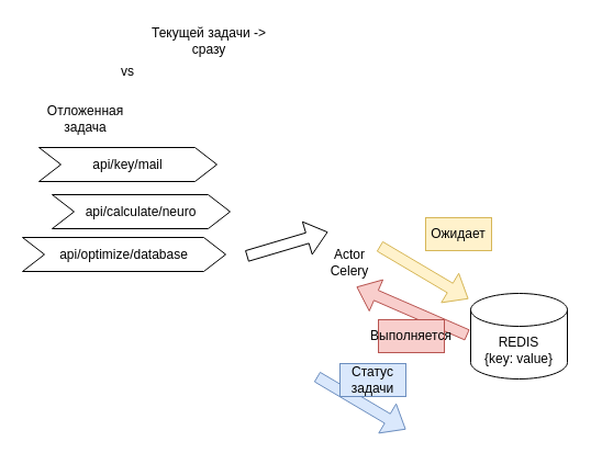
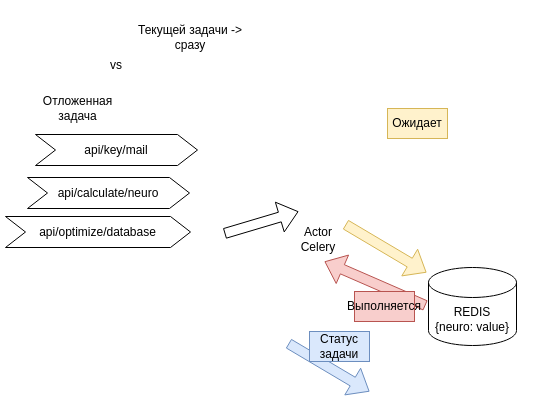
  <mxCell id="0" />
  <mxCell id="1" parent="0" />
  <mxCell id="2" value="api/key/mail" style="shape=step;perimeter=stepPerimeter;whiteSpace=wrap;html=1;fixedSize=1;" vertex="1" parent="1"><mxGeometry x="35" y="134" width="162" height="31" as="geometry" /></mxCell>
- <mxCell id="3" value="api/calculate/neuro" style="shape=step;perimeter=stepPerimeter;whiteSpace=wrap;html=1;fixedSize=1;" vertex="1" parent="1"><mxGeometry x="47" y="177" width="162" height="31" as="geometry" /></mxCell>
- <mxCell id="4" value="api/optimize/database" style="shape=step;perimeter=stepPerimeter;whiteSpace=wrap;html=1;fixedSize=1;" vertex="1" parent="1"><mxGeometry x="20" y="216" width="185" height="31" as="geometry" /></mxCell>
+ <mxCell id="3" value="api/calculate/neuro" style="shape=step;perimeter=stepPerimeter;whiteSpace=wrap;html=1;fixedSize=1;" vertex="1" parent="1"><mxGeometry x="27" y="177" width="162" height="31" as="geometry" /></mxCell>
+ <mxCell id="4" value="api/optimize/database" style="shape=step;perimeter=stepPerimeter;whiteSpace=wrap;html=1;fixedSize=1;" vertex="1" parent="1"><mxGeometry x="5" y="216" width="185" height="31" as="geometry" /></mxCell>
  <mxCell id="5" value="Отложенная задача" style="text;html=1;strokeColor=none;fillColor=none;align=center;verticalAlign=middle;whiteSpace=wrap;rounded=0;" vertex="1" parent="1"><mxGeometry x="39" y="89" width="77" height="37" as="geometry" /></mxCell>
  <mxCell id="6" value="Текущей задачи -&amp;gt; сразу" style="text;html=1;strokeColor=none;fillColor=none;align=center;verticalAlign=middle;whiteSpace=wrap;rounded=0;" vertex="1" parent="1"><mxGeometry x="127" y="20" width="126" height="34" as="geometry" /></mxCell>
  <mxCell id="7" value="vs" style="text;html=1;strokeColor=none;fillColor=none;align=center;verticalAlign=middle;whiteSpace=wrap;rounded=0;" vertex="1" parent="1"><mxGeometry x="86" y="50" width="60" height="30" as="geometry" /></mxCell>
  <mxCell id="8" value="Actor Celery" style="text;html=1;strokeColor=none;fillColor=none;align=center;verticalAlign=middle;whiteSpace=wrap;rounded=0;" vertex="1" parent="1"><mxGeometry x="288" y="224" width="60" height="30" as="geometry" /></mxCell>
- <mxCell id="9" value="REDIS&lt;br&gt;{key: value}" style="shape=cylinder3;whiteSpace=wrap;html=1;boundedLbl=1;backgroundOutline=1;size=15;" vertex="1" parent="1"><mxGeometry x="428" y="267" width="88" height="78" as="geometry" /></mxCell>
+ <mxCell id="9" value="REDIS&lt;br&gt;{neuro: value}" style="shape=cylinder3;whiteSpace=wrap;html=1;boundedLbl=1;backgroundOutline=1;size=15;" vertex="1" parent="1"><mxGeometry x="428" y="267" width="88" height="78" as="geometry" /></mxCell>
  <mxCell id="10" value="" style="shape=flexArrow;endArrow=classic;html=1;rounded=0;" edge="1" parent="1"><mxGeometry width="50" height="50" relative="1" as="geometry"><mxPoint x="224" y="233" as="sourcePoint" /><mxPoint x="298" y="211" as="targetPoint" /></mxGeometry></mxCell>
  <mxCell id="11" value="" style="shape=flexArrow;endArrow=classic;html=1;rounded=0;fillColor=#fff2cc;strokeColor=#d6b656;" edge="1" parent="1"><mxGeometry width="50" height="50" relative="1" as="geometry"><mxPoint x="345" y="224" as="sourcePoint" /><mxPoint x="426" y="272" as="targetPoint" /></mxGeometry></mxCell>
- <mxCell id="12" value="Ожидает" style="text;html=1;strokeColor=#d6b656;fillColor=#fff2cc;align=center;verticalAlign=middle;whiteSpace=wrap;rounded=0;" vertex="1" parent="1"><mxGeometry x="387" y="198" width="60" height="30" as="geometry" /></mxCell>
+ <mxCell id="12" value="Ожидает" style="text;html=1;strokeColor=#d6b656;fillColor=#fff2cc;align=center;verticalAlign=middle;whiteSpace=wrap;rounded=0;" vertex="1" parent="1"><mxGeometry x="387" y="108" width="60" height="30" as="geometry" /></mxCell>
  <mxCell id="13" value="" style="shape=flexArrow;endArrow=classic;html=1;rounded=0;fillColor=#f8cecc;strokeColor=#b85450;" edge="1" parent="1"><mxGeometry width="50" height="50" relative="1" as="geometry"><mxPoint x="425" y="305" as="sourcePoint" /><mxPoint x="324" y="261" as="targetPoint" /></mxGeometry></mxCell>
- <mxCell id="14" value="Выполняется" style="text;html=1;strokeColor=#b85450;fillColor=#f8cecc;align=center;verticalAlign=middle;whiteSpace=wrap;rounded=0;" vertex="1" parent="1"><mxGeometry x="344" y="291" width="60" height="30" as="geometry" /></mxCell>
+ <mxCell id="14" value="Выполняется" style="text;html=1;strokeColor=#b85450;fillColor=#f8cecc;align=center;verticalAlign=middle;whiteSpace=wrap;rounded=0;" vertex="1" parent="1"><mxGeometry x="354" y="291" width="60" height="30" as="geometry" /></mxCell>
  <mxCell id="15" value="" style="shape=flexArrow;endArrow=classic;html=1;rounded=0;fillColor=#dae8fc;strokeColor=#6c8ebf;" edge="1" parent="1"><mxGeometry width="50" height="50" relative="1" as="geometry"><mxPoint x="288" y="343" as="sourcePoint" /><mxPoint x="369" y="391" as="targetPoint" /></mxGeometry></mxCell>
  <mxCell id="16" value="Статус задачи" style="text;html=1;strokeColor=#6c8ebf;fillColor=#dae8fc;align=center;verticalAlign=middle;whiteSpace=wrap;rounded=0;" vertex="1" parent="1"><mxGeometry x="309" y="331" width="60" height="30" as="geometry" /></mxCell>
